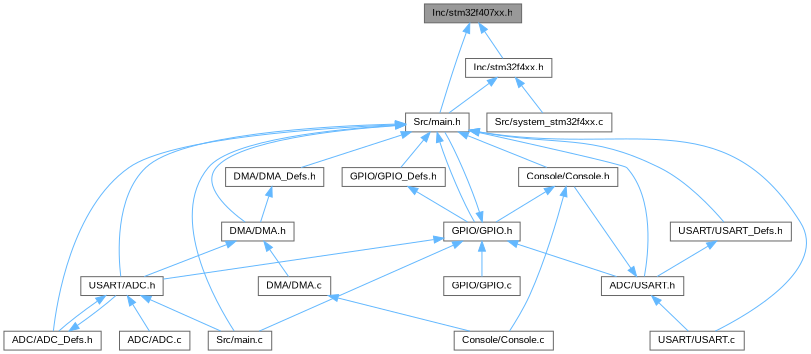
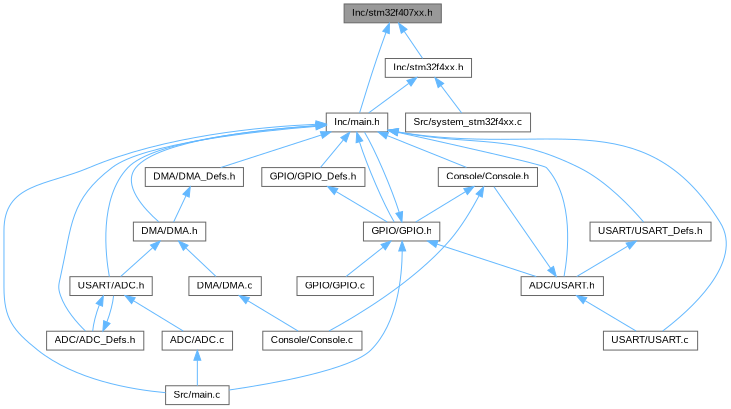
  digraph {
    fontname="Liberation Sans"
    node [color=grey40 fillcolor=white fontname="Liberation Sans" fontsize=10 shape=box style=filled]
    edge [color=steelblue1 dir=back fontname="Liberation Sans" fontsize=10 labelfontname=Helvetica labelfontsize=10 style=solid]
    n1 [color=gray40 fillcolor=grey60 fontcolor=black height=0.2 label="Inc/stm32f407xx.h" width=0.4]
-   n2 [height=0.2 label="Src/main.h" width=0.4]
+   n2 [height=0.2 label="Inc/main.h" width=0.4]
    n3 [height=0.2 label="Inc/stm32f4xx.h" width=0.4]
    n4 [height=0.2 label="USART/ADC.h" width=0.4]
    n5 [height=0.2 label="ADC/ADC_Defs.h" width=0.4]
    n6 [height=0.2 label="Src/main.c" width=0.4]
    n7 [height=0.2 label="Console/Console.h" width=0.4]
    n8 [height=0.2 label="DMA/DMA.h" width=0.4]
    n9 [height=0.2 label="DMA/DMA_Defs.h" width=0.4]
    n10 [height=0.2 label="GPIO/GPIO.h" width=0.4]
    n11 [height=0.2 label="ADC/USART.h" width=0.4]
    n12 [height=0.2 label="USART/USART.c" width=0.4]
    n13 [height=0.2 label="GPIO/GPIO_Defs.h" width=0.4]
    n14 [height=0.2 label="USART/USART_Defs.h" width=0.4]
    n15 [height=0.2 label="Src/system_stm32f4xx.c" width=0.4]
    n16 [height=0.2 label="ADC/ADC.c" width=0.4]
    n17 [height=0.2 label="Console/Console.c" width=0.4]
    n18 [height=0.2 label="DMA/DMA.c" width=0.4]
    n19 [height=0.2 label="GPIO/GPIO.c" width=0.4]
    n1 -> n2
    n1 -> n3
    n2 -> n4
    n2 -> n5
    n2 -> n6
    n2 -> n7
    n2 -> n8
    n2 -> n9
    n2 -> n10
    n2 -> n11
    n2 -> n12
    n2 -> n13
    n2 -> n14
    n3 -> n2
    n3 -> n15
    n4 -> n5
-   n4 -> n6
+   n16 -> n6
    n4 -> n16
    n5 -> n4
    n7 -> n10
    n7 -> n17
    n8 -> n4
    n8 -> n18
    n9 -> n8
    n10 -> n2
-   n10 -> n4
    n10 -> n6
    n10 -> n11
    n10 -> n19
    n11 -> n7
    n11 -> n12
    n13 -> n10
    n14 -> n11
    n18 -> n17
  }
